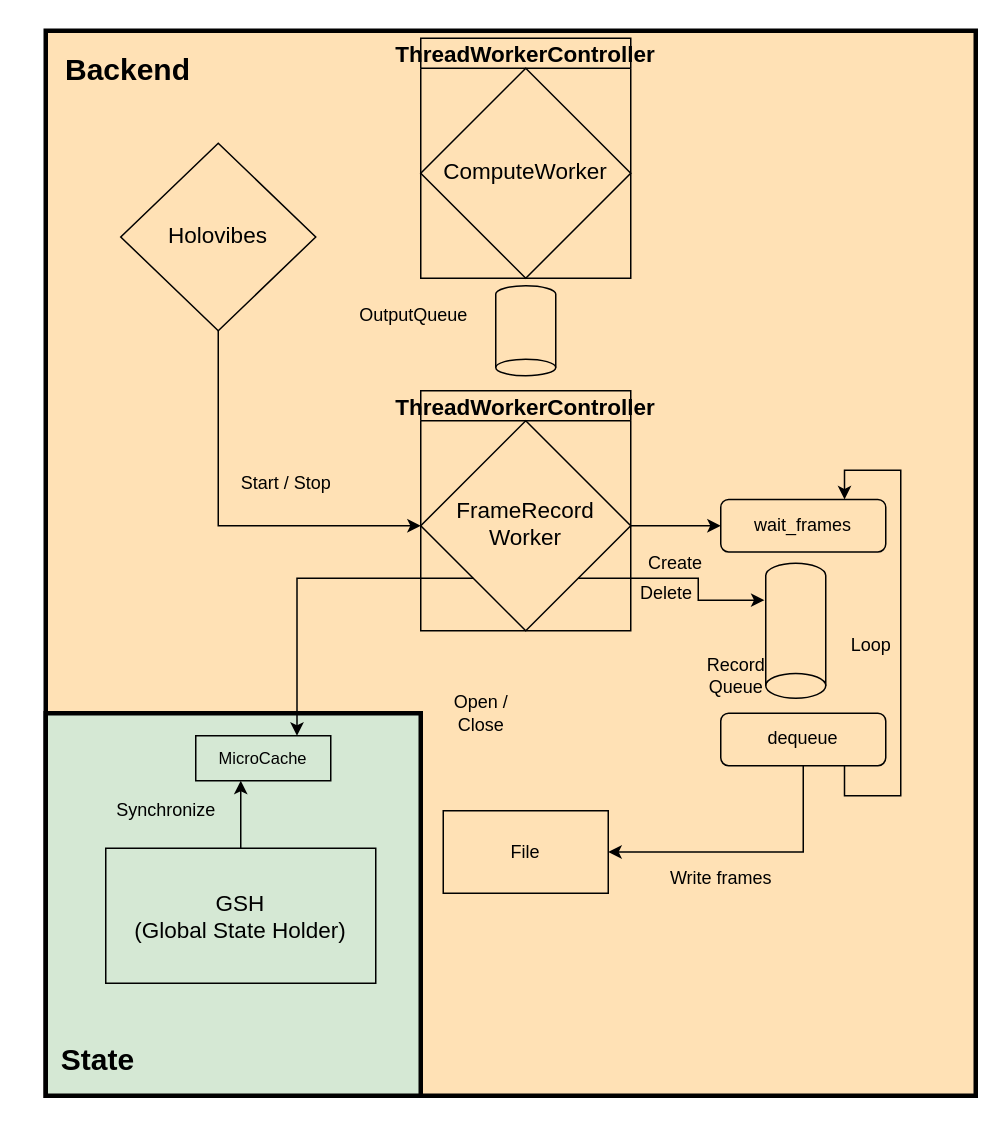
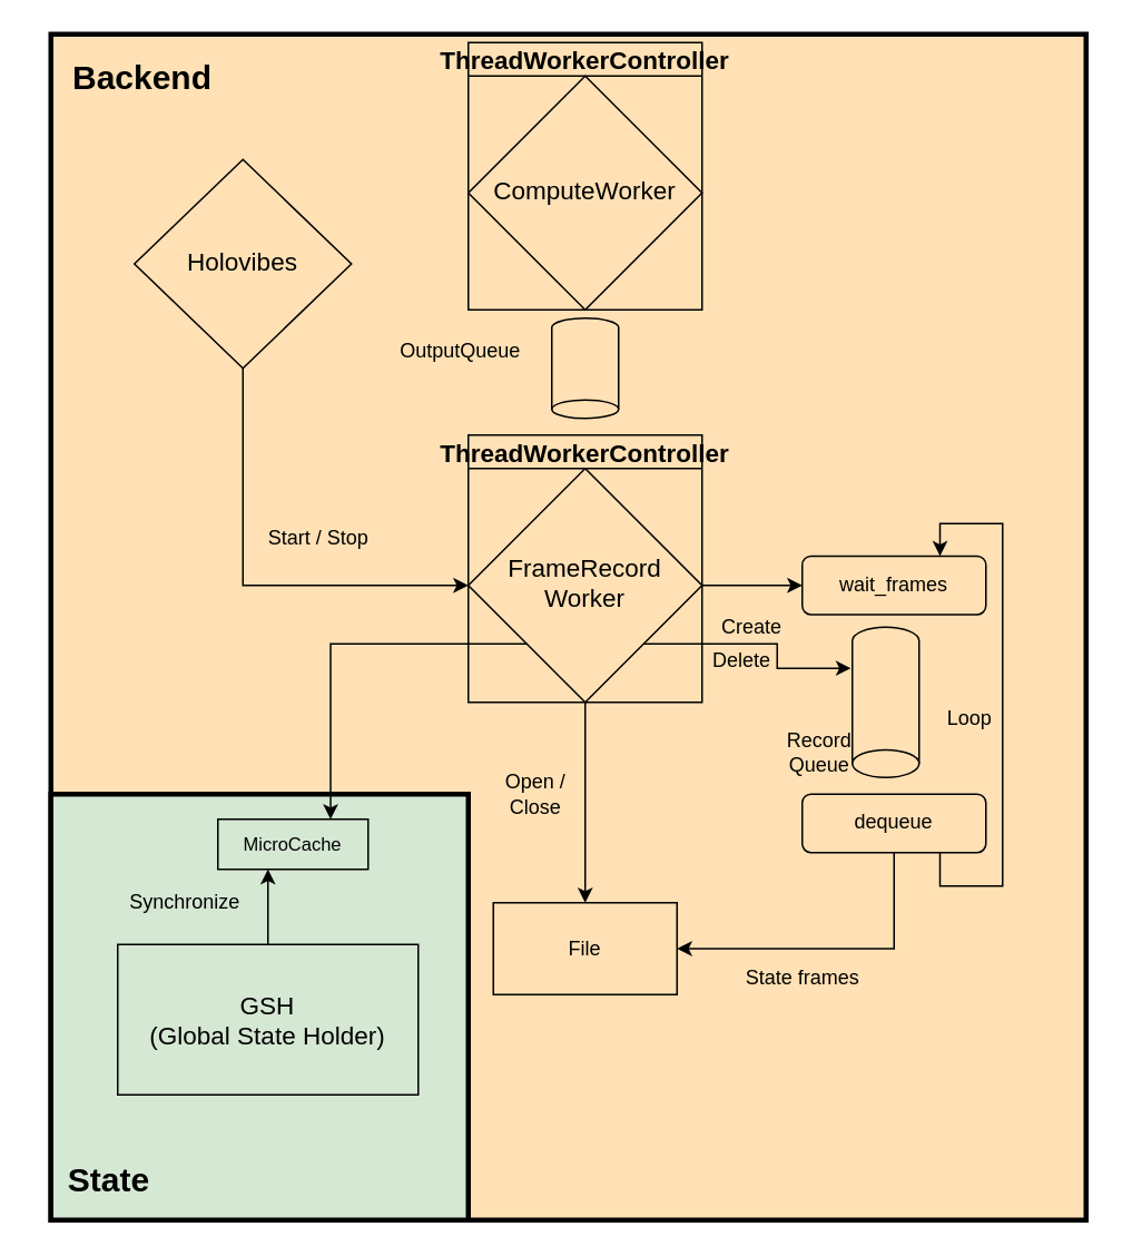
  <mxCell id="0" />
  <mxCell id="1" parent="0" />
  <mxCell id="2" value="" style="rounded=0;whiteSpace=wrap;html=1;strokeWidth=3;fillColor=#FFE1B5;" vertex="1" parent="1"><mxGeometry x="30" y="20" width="620" height="710" as="geometry" /></mxCell>
  <mxCell id="3" value="" style="rounded=0;whiteSpace=wrap;html=1;fillColor=#D5E8D4;strokeWidth=3;" vertex="1" parent="1"><mxGeometry x="30" y="475" width="250" height="255" as="geometry" /></mxCell>
  <mxCell id="4" style="edgeStyle=orthogonalEdgeStyle;rounded=0;orthogonalLoop=1;jettySize=auto;html=1;exitX=0.5;exitY=1;exitDx=0;exitDy=0;entryX=1;entryY=0.5;entryDx=0;entryDy=0;" edge="1" parent="1" source="5" target="7"><mxGeometry relative="1" as="geometry" /></mxCell>
  <mxCell id="5" value="Holovibes" style="rhombus;whiteSpace=wrap;html=1;shadow=0;fontFamily=Helvetica;fontSize=15;align=center;strokeWidth=1;spacing=6;spacingTop=-4;fillColor=none;" vertex="1" parent="1"><mxGeometry x="80" y="95" width="130" height="125" as="geometry" /></mxCell>
  <mxCell id="6" value="ThreadWorkerController" style="swimlane;labelBackgroundColor=none;fontSize=15;fontColor=none;startSize=20;fillColor=none;" vertex="1" parent="1"><mxGeometry x="280" y="260" width="140" height="160" as="geometry"><mxRectangle x="740" y="510" width="190" height="23" as="alternateBounds" /></mxGeometry></mxCell>
  <mxCell id="7" value="&lt;div style=&quot;font-size: 15px&quot;&gt;FrameRecord&lt;br&gt;Worker&lt;/div&gt;" style="rhombus;whiteSpace=wrap;html=1;shadow=0;fontFamily=Helvetica;fontSize=15;align=center;strokeWidth=1;spacing=6;spacingTop=-4;direction=west;fillColor=none;" vertex="1" parent="6"><mxGeometry y="20" width="140" height="140" as="geometry" /></mxCell>
  <mxCell id="8" value="MicroCache" style="rounded=0;whiteSpace=wrap;html=1;fontSize=11;strokeColor=#000000;strokeWidth=1;fillColor=none;" vertex="1" parent="1"><mxGeometry x="130" y="490" width="90" height="30" as="geometry" /></mxCell>
  <mxCell id="9" style="edgeStyle=orthogonalEdgeStyle;rounded=0;orthogonalLoop=1;jettySize=auto;html=1;exitX=0.5;exitY=0;exitDx=0;exitDy=0;" edge="1" parent="1" source="10"><mxGeometry relative="1" as="geometry"><mxPoint x="160" y="520" as="targetPoint" /></mxGeometry></mxCell>
  <mxCell id="10" value="&lt;div style=&quot;font-size: 15px;&quot;&gt;GSH&lt;/div&gt;(Global State Holder)" style="whiteSpace=wrap;html=1;fontSize=15;fillColor=none;" vertex="1" parent="1"><mxGeometry x="70" y="565" width="180" height="90" as="geometry" /></mxCell>
  <mxCell id="11" value="Synchronize" style="text;html=1;align=center;verticalAlign=middle;resizable=0;points=[];autosize=1;strokeColor=none;fillColor=none;" vertex="1" parent="1"><mxGeometry x="70" y="530" width="80" height="20" as="geometry" /></mxCell>
  <mxCell id="12" value="" style="strokeWidth=1;html=1;shape=mxgraph.flowchart.direct_data;whiteSpace=wrap;fontSize=11;direction=south;strokeColor=#000000;fillColor=none;" vertex="1" parent="1"><mxGeometry x="330" y="190" width="40" height="60" as="geometry" /></mxCell>
  <mxCell id="13" value="ThreadWorkerController" style="swimlane;labelBackgroundColor=none;fontSize=15;fontColor=none;startSize=20;fillColor=none;" vertex="1" parent="1"><mxGeometry x="280" y="25" width="140" height="160" as="geometry"><mxRectangle x="230" y="520" width="190" height="23" as="alternateBounds" /></mxGeometry></mxCell>
  <mxCell id="14" value="ComputeWorker" style="rhombus;whiteSpace=wrap;html=1;shadow=0;fontFamily=Helvetica;fontSize=15;align=center;strokeWidth=1;spacing=6;spacingTop=-4;direction=west;fillColor=none;" vertex="1" parent="13"><mxGeometry y="20" width="140" height="140" as="geometry" /></mxCell>
  <mxCell id="15" value="Start / Stop" style="text;html=1;align=center;verticalAlign=middle;resizable=0;points=[];autosize=1;strokeColor=none;fillColor=none;" vertex="1" parent="1"><mxGeometry x="155" y="312.47" width="70" height="20" as="geometry" /></mxCell>
  <mxCell id="16" value="File" style="rounded=0;whiteSpace=wrap;html=1;fillColor=none;" vertex="1" parent="1"><mxGeometry x="295" y="540" width="110" height="55" as="geometry" /></mxCell>
  <mxCell id="17" style="edgeStyle=orthogonalEdgeStyle;rounded=0;orthogonalLoop=1;jettySize=auto;html=1;exitX=0.5;exitY=1;exitDx=0;exitDy=0;entryX=1;entryY=0.5;entryDx=0;entryDy=0;" edge="1" parent="1" source="19" target="16"><mxGeometry relative="1" as="geometry" /></mxCell>
  <mxCell id="18" style="edgeStyle=orthogonalEdgeStyle;rounded=0;orthogonalLoop=1;jettySize=auto;html=1;exitX=0.75;exitY=1;exitDx=0;exitDy=0;entryX=0.75;entryY=0;entryDx=0;entryDy=0;" edge="1" parent="1" source="19" target="28"><mxGeometry relative="1" as="geometry"><Array as="points"><mxPoint x="563" y="530" /><mxPoint x="600" y="530" /><mxPoint x="600" y="313" /><mxPoint x="563" y="313" /></Array></mxGeometry></mxCell>
  <mxCell id="19" value="dequeue" style="rounded=1;whiteSpace=wrap;html=1;fillColor=none;" vertex="1" parent="1"><mxGeometry x="480" y="474.97" width="110" height="35" as="geometry" /></mxCell>
- <mxCell id="20" value="Write frames" style="text;html=1;align=center;verticalAlign=middle;resizable=0;points=[];autosize=1;strokeColor=none;fillColor=none;" vertex="1" parent="1"><mxGeometry x="435" y="575" width="90" height="20" as="geometry" /></mxCell>
+ <mxCell id="20" value="State frames" style="text;html=1;align=center;verticalAlign=middle;resizable=0;points=[];autosize=1;strokeColor=none;fillColor=none;" vertex="1" parent="1"><mxGeometry x="435" y="575" width="90" height="20" as="geometry" /></mxCell>
  <mxCell id="21" style="edgeStyle=orthogonalEdgeStyle;rounded=0;orthogonalLoop=1;jettySize=auto;html=1;exitX=1;exitY=0;exitDx=0;exitDy=0;entryX=0.75;entryY=0;entryDx=0;entryDy=0;" edge="1" parent="1" source="7" target="8"><mxGeometry relative="1" as="geometry" /></mxCell>
  <mxCell id="22" value="&lt;font style=&quot;font-size: 20px&quot;&gt;&lt;b&gt;State&lt;/b&gt;&lt;/font&gt;" style="text;html=1;strokeColor=none;fillColor=none;align=center;verticalAlign=middle;whiteSpace=wrap;rounded=0;labelBackgroundColor=none;fontSize=14;fontColor=default;" vertex="1" parent="1"><mxGeometry x="20" y="680" width="90" height="50" as="geometry" /></mxCell>
  <mxCell id="23" value="&lt;font style=&quot;font-size: 20px&quot;&gt;&lt;b&gt;&lt;font style=&quot;font-size: 20px&quot;&gt;Backend&lt;/font&gt;&lt;/b&gt;&lt;/font&gt;" style="text;html=1;strokeColor=none;fillColor=none;align=center;verticalAlign=middle;whiteSpace=wrap;rounded=0;labelBackgroundColor=none;fontSize=14;fontColor=default;" vertex="1" parent="1"><mxGeometry x="40" y="20" width="90" height="50" as="geometry" /></mxCell>
  <mxCell id="24" value="OutputQueue" style="text;html=1;align=center;verticalAlign=middle;resizable=0;points=[];autosize=1;strokeColor=none;fillColor=none;" vertex="1" parent="1"><mxGeometry x="230" y="200" width="90" height="20" as="geometry" /></mxCell>
  <mxCell id="25" value="" style="strokeWidth=1;html=1;shape=mxgraph.flowchart.direct_data;whiteSpace=wrap;fontSize=11;direction=south;strokeColor=#000000;fillColor=none;" vertex="1" parent="1"><mxGeometry x="510" y="374.97" width="40" height="90" as="geometry" /></mxCell>
  <mxCell id="26" value="Open / &lt;br&gt;Close" style="text;html=1;align=center;verticalAlign=middle;resizable=0;points=[];autosize=1;strokeColor=none;fillColor=none;" vertex="1" parent="1"><mxGeometry x="295" y="460" width="50" height="30" as="geometry" /></mxCell>
  <mxCell id="27" value="Record&lt;br&gt;Queue" style="text;html=1;align=center;verticalAlign=middle;resizable=0;points=[];autosize=1;strokeColor=none;fillColor=none;" vertex="1" parent="1"><mxGeometry x="460" y="434.97" width="60" height="30" as="geometry" /></mxCell>
  <mxCell id="28" value="wait_frames" style="rounded=1;whiteSpace=wrap;html=1;fillColor=none;" vertex="1" parent="1"><mxGeometry x="480" y="332.47" width="110" height="35" as="geometry" /></mxCell>
  <mxCell id="29" style="edgeStyle=orthogonalEdgeStyle;rounded=0;orthogonalLoop=1;jettySize=auto;html=1;entryX=0;entryY=0.5;entryDx=0;entryDy=0;" edge="1" parent="1" source="7" target="28"><mxGeometry relative="1" as="geometry" /></mxCell>
+ <mxCell id="30" style="edgeStyle=orthogonalEdgeStyle;rounded=0;orthogonalLoop=1;jettySize=auto;html=1;exitX=0.5;exitY=0;exitDx=0;exitDy=0;" edge="1" parent="1" source="7" target="16"><mxGeometry relative="1" as="geometry" /></mxCell>
  <mxCell id="31" value="Loop" style="text;html=1;align=center;verticalAlign=middle;resizable=0;points=[];autosize=1;strokeColor=none;fillColor=none;" vertex="1" parent="1"><mxGeometry x="560" y="420" width="40" height="20" as="geometry" /></mxCell>
  <mxCell id="32" style="edgeStyle=orthogonalEdgeStyle;rounded=0;orthogonalLoop=1;jettySize=auto;html=1;exitX=0;exitY=0;exitDx=0;exitDy=0;entryX=0.274;entryY=1.021;entryDx=0;entryDy=0;entryPerimeter=0;" edge="1" parent="1" source="7" target="25"><mxGeometry relative="1" as="geometry" /></mxCell>
  <mxCell id="33" value="Create" style="text;html=1;strokeColor=none;fillColor=none;align=center;verticalAlign=middle;whiteSpace=wrap;rounded=0;" vertex="1" parent="1"><mxGeometry x="420" y="360" width="60" height="30" as="geometry" /></mxCell>
  <mxCell id="34" value="Delete" style="text;html=1;strokeColor=none;fillColor=none;align=center;verticalAlign=middle;whiteSpace=wrap;rounded=0;" vertex="1" parent="1"><mxGeometry x="414" y="380" width="60" height="30" as="geometry" /></mxCell>
